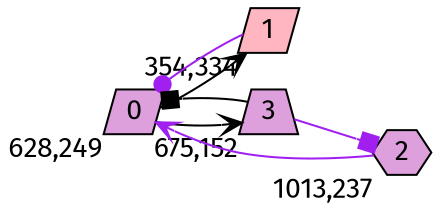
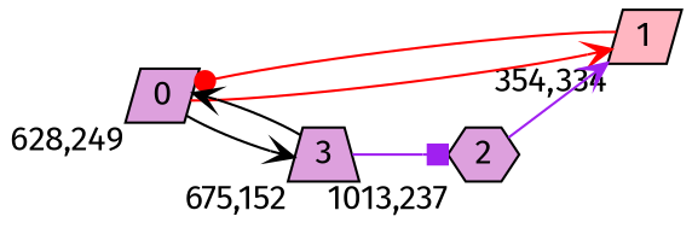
  digraph {
    bgcolor=white
    fontname="Fira Sans"
    rankdir=LR
    node [fillcolor=plum fixedsize=true fontname="Fira Sans" shape=parallelogram style=filled]
    edge [arrowhead=vee color=red fontname="Fira Sans"]
    0 [height=0.3 width=0.4 xlabel="628,249"]
    1 [fillcolor=lightpink height=0.3 width=0.4 xlabel="354,334"]
    3 [height=0.3 shape=trapezium width=0.4 xlabel="675,152"]
    2 [height=0.3 shape=hexagon width=0.4 xlabel="1013,237"]
-   0 -> 1 [color=black]
+   0 -> 1
    0 -> 3 [color=black]
-   1 -> 0 [arrowhead=dot color=purple]
-   3 -> 0 [arrowhead=box color=black]
+   1 -> 0 [arrowhead=dot]
+   3 -> 0 [color=black]
    3 -> 2 [arrowhead=box color=purple]
-   2 -> 0 [color=purple]
+   2 -> 1 [color=purple]
  }
